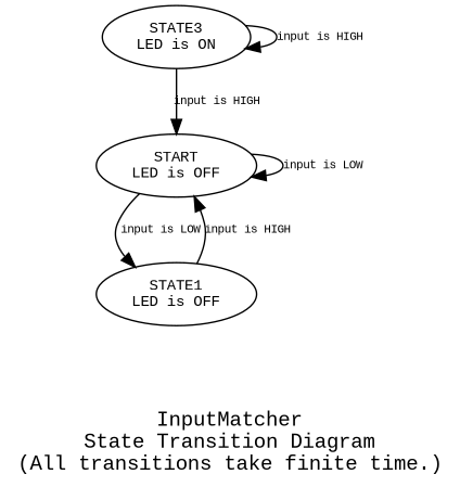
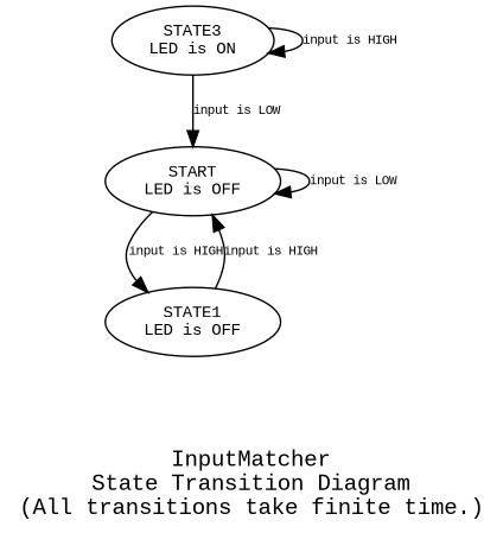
  digraph {
    fontname="Liberation Mono"
    label="InputMatcher\nState Transition Diagram\n(All transitions take finite time.)"
    node [fontname="Liberation Mono" fontsize=10]
    edge [fontname="Liberation Mono" fontsize=8]
    n1 [label="START\nLED is OFF"]
    n2 [label="STATE1\nLED is OFF"]
    n3 [label="STATE3\nLED is ON"]
    n1 -> n1 [label="input is LOW"]
-   n1 -> n2 [label="input is LOW"]
+   n1 -> n2 [label="input is HIGH"]
    n2 -> n1 [label="input is HIGH"]
-   n3 -> n1 [label="input is HIGH"]
+   n3 -> n1 [label="input is LOW"]
    n3 -> n3 [label="input is HIGH"]
  }
